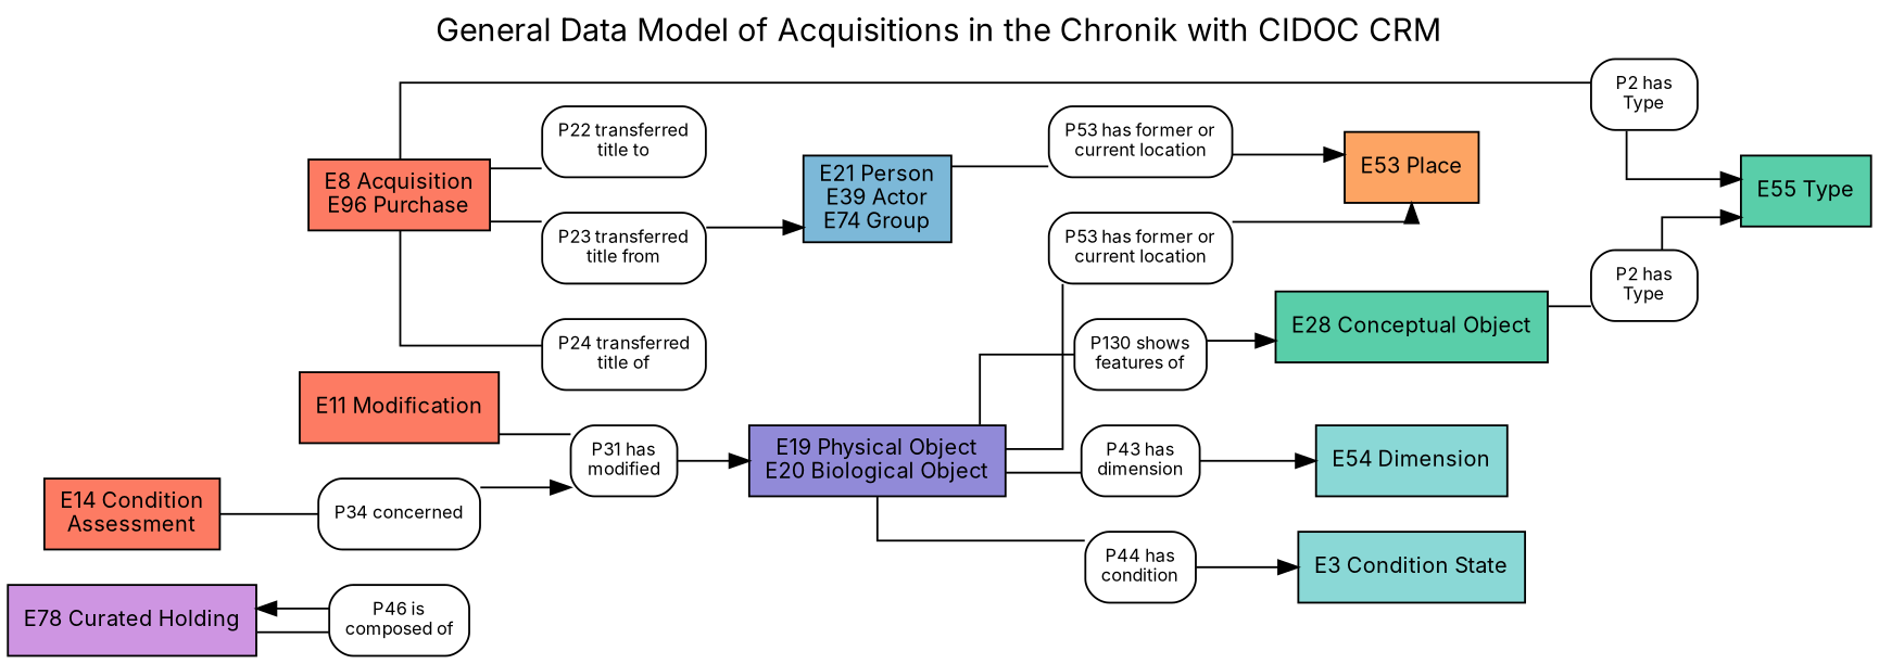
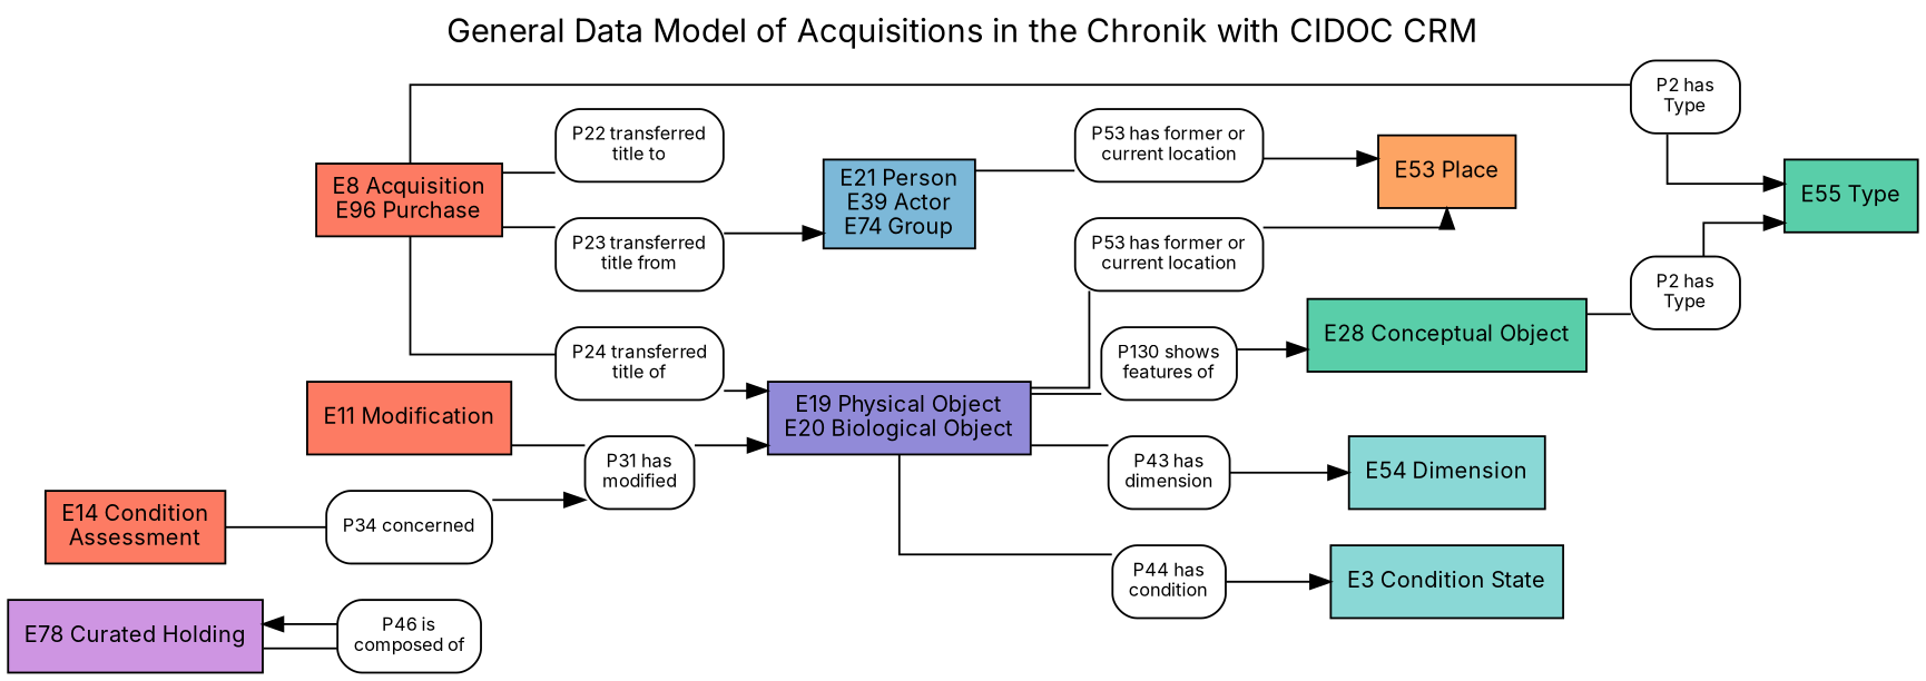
  digraph {
    fontname=Inter
    fontsize=16
    label="General Data Model of Acquisitions in the Chronik with CIDOC CRM"
    labelloc=t
    penwidth=8
    rankdir=LR
    ranksep="0.3 "
    splines=ortho
    node [color=black fillcolor="#00000000" fontname=Inter fontsize=9 penwidth=1 shape=box style="filled, rounded"]
    edge [arrowhead=none fontname=Inter fontsize=8 penwidth=1 weight=1.9]
    n1 [fillcolor="#b560d4aa" fontsize=11 label=<E78 Curated Holding> style=filled]
    n2 [label=<P46 is<BR/>composed of>]
    n3 [fillcolor="#3b95c4aa" fontsize=11 label=<E21 Person<BR/>E39 Actor<BR/>E74 Group> style=filled]
    n4 [label=<P53 has former or<BR/>current location>]
    n5 [fillcolor="#fc7715aa" fontsize=11 label=<E53 Place> style=filled]
    n6 [fillcolor="#06b67eaa" fontsize=11 label=<E55 Type> style=filled]
    n7 [fillcolor="#fc3915aa" fontsize=11 label=<E8 Acquisition<BR/>E96 Purchase> style=filled]
    n8 [label=<P2 has<BR/>Type>]
    n9 [label=<P22 transferred<BR/>title to>]
    n10 [label=<P23 transferred<BR/>title from>]
    n11 [label=<P24 transferred<BR/>title of>]
    n12 [fillcolor="#5a50c4aa" fontsize=11 label=<E19 Physical Object<BR/>E20 Biological Object> style=filled]
    n13 [fillcolor="#06b67eaa" fontsize=11 label=<E28 Conceptual Object> style=filled]
    n14 [label=<P2 has<BR/>Type>]
    n15 [label=<P130 shows<BR/>features of>]
    n16 [label=<P53 has former or<BR/>current location>]
    n17 [label=<P43 has<BR/>dimension>]
    n18 [label=<P44 has<BR/>condition>]
    n19 [fillcolor="#50c4c2aa" fontsize=11 label=<E54 Dimension> style=filled]
    n20 [fillcolor="#50c4c2aa" fontsize=11 label=<E3 Condition State> style=filled]
    n21 [fillcolor="#fc3915aa" fontsize=11 label=<E11 Modification> style=filled]
    n22 [label=<P31 has<BR/>modified>]
    n23 [fillcolor="#fc3915aa" fontsize=11 label=<E14 Condition<BR/>Assessment> style=filled]
    n24 [label=<P34 concerned>]
    n1 -> n2
    n2 -> n1 [arrowhead=""]
    n3 -> n4
    n4 -> n5 [arrowhead=""]
    n7 -> n8
    n7 -> n9
    n7 -> n10
    n7 -> n11
    n8 -> n6 [arrowhead=""]
    n10 -> n3 [arrowhead=""]
+   n11 -> n12 [arrowhead=""]
    n12 -> n15
    n12 -> n16
    n12 -> n17
    n12 -> n18
    n13 -> n14
    n14 -> n6 [arrowhead=""]
    n15 -> n13 [arrowhead=""]
    n16 -> n5 [arrowhead=""]
    n17 -> n19 [arrowhead=""]
    n18 -> n20 [arrowhead=""]
    n21 -> n22
    n22 -> n12 [arrowhead=""]
    n23 -> n24
    n24 -> n22 [arrowhead=""]
  }
